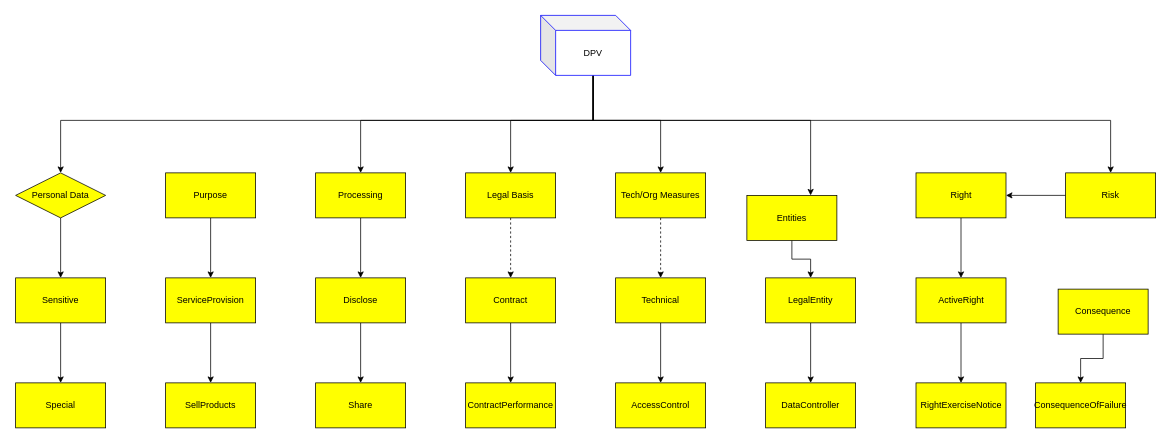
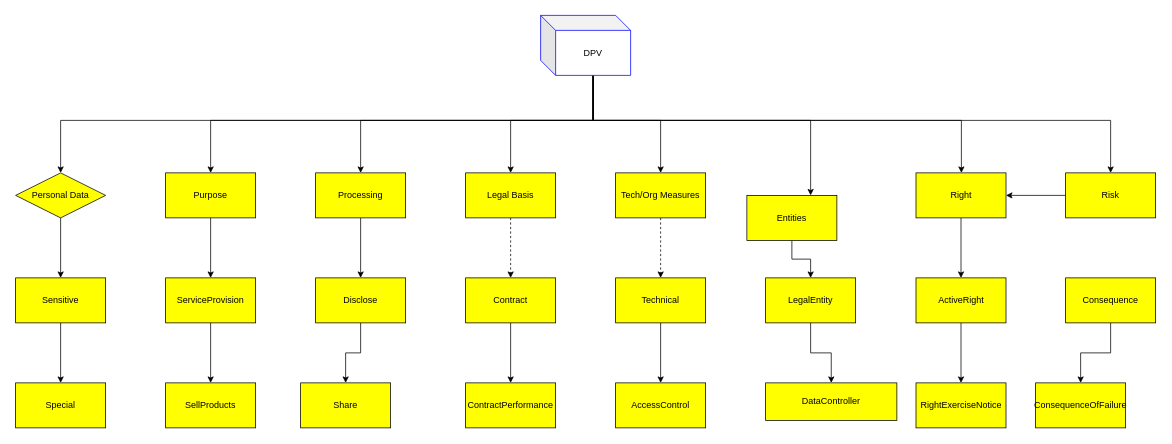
  <mxCell id="0" />
  <mxCell id="1" parent="0" />
  <mxCell id="2" value="" style="edgeStyle=orthogonalEdgeStyle;rounded=0;orthogonalLoop=1;jettySize=auto;html=1;entryX=0.5;entryY=0;entryDx=0;entryDy=0;exitX=0;exitY=0;exitDx=70;exitDy=80;exitPerimeter=0;" parent="1" source="10" target="12" edge="1"><mxGeometry relative="1" as="geometry"><mxPoint x="254" y="150" as="targetPoint" /><Array as="points"><mxPoint x="790" y="160" /><mxPoint x="80" y="160" /></Array></mxGeometry></mxCell>
+ <mxCell id="3" value="" style="edgeStyle=orthogonalEdgeStyle;rounded=0;orthogonalLoop=1;jettySize=auto;html=1;entryX=0.5;entryY=0;entryDx=0;entryDy=0;exitX=0;exitY=0;exitDx=70;exitDy=80;exitPerimeter=0;" parent="1" source="10" target="17" edge="1"><mxGeometry relative="1" as="geometry"><mxPoint x="394" y="280" as="targetPoint" /><Array as="points"><mxPoint x="790" y="160" /><mxPoint x="280" y="160" /></Array></mxGeometry></mxCell>
  <mxCell id="4" value="" style="edgeStyle=orthogonalEdgeStyle;rounded=0;orthogonalLoop=1;jettySize=auto;html=1;exitX=0;exitY=0;exitDx=70;exitDy=80;exitPerimeter=0;" parent="1" source="10" target="22" edge="1"><mxGeometry relative="1" as="geometry"><mxPoint x="730" y="120" as="sourcePoint" /><Array as="points"><mxPoint x="790" y="160" /><mxPoint x="480" y="160" /></Array></mxGeometry></mxCell>
  <mxCell id="5" value="" style="edgeStyle=orthogonalEdgeStyle;rounded=0;orthogonalLoop=1;jettySize=auto;html=1;exitX=0;exitY=0;exitDx=70;exitDy=80;exitPerimeter=0;" parent="1" source="10" target="27" edge="1"><mxGeometry relative="1" as="geometry"><Array as="points"><mxPoint x="790" y="160" /><mxPoint x="680" y="160" /></Array></mxGeometry></mxCell>
  <mxCell id="6" value="" style="edgeStyle=orthogonalEdgeStyle;rounded=0;orthogonalLoop=1;jettySize=auto;html=1;exitX=0;exitY=0;exitDx=70;exitDy=80;exitPerimeter=0;" parent="1" source="10" target="32" edge="1"><mxGeometry relative="1" as="geometry"><Array as="points"><mxPoint x="790" y="160" /><mxPoint x="880" y="160" /></Array></mxGeometry></mxCell>
  <mxCell id="7" value="" style="edgeStyle=orthogonalEdgeStyle;rounded=0;orthogonalLoop=1;jettySize=auto;html=1;" parent="1" target="37" edge="1"><mxGeometry relative="1" as="geometry"><mxPoint x="790" y="100" as="sourcePoint" /><Array as="points"><mxPoint x="790" y="160" /><mxPoint x="1080" y="160" /></Array></mxGeometry></mxCell>
+ <mxCell id="8" value="" style="edgeStyle=orthogonalEdgeStyle;rounded=0;orthogonalLoop=1;jettySize=auto;html=1;exitX=0;exitY=0;exitDx=70;exitDy=80;exitPerimeter=0;" parent="1" source="10" target="42" edge="1"><mxGeometry relative="1" as="geometry"><Array as="points"><mxPoint x="790" y="160" /><mxPoint x="1281" y="160" /></Array></mxGeometry></mxCell>
  <mxCell id="9" value="" style="edgeStyle=orthogonalEdgeStyle;rounded=0;orthogonalLoop=1;jettySize=auto;html=1;" parent="1" target="44" edge="1"><mxGeometry relative="1" as="geometry"><mxPoint x="790" y="100" as="sourcePoint" /><Array as="points"><mxPoint x="790" y="160" /><mxPoint x="1480" y="160" /></Array></mxGeometry></mxCell>
  <mxCell id="10" value="DPV" style="shape=cube;whiteSpace=wrap;html=1;boundedLbl=1;backgroundOutline=1;darkOpacity=0.05;darkOpacity2=0.1;strokeColor=#0000FF;" parent="1" vertex="1"><mxGeometry x="720" y="20" width="120" height="80" as="geometry" /></mxCell>
  <mxCell id="11" value="" style="edgeStyle=orthogonalEdgeStyle;rounded=0;orthogonalLoop=1;jettySize=auto;html=1;" parent="1" source="12" target="14" edge="1"><mxGeometry relative="1" as="geometry" /></mxCell>
  <mxCell id="12" value="Personal Data" style="rhombus;whiteSpace=wrap;html=1;fillColor=#FFFF00;" parent="1" vertex="1"><mxGeometry x="20" y="230" width="120" height="60" as="geometry" /></mxCell>
  <mxCell id="13" value="" style="edgeStyle=orthogonalEdgeStyle;rounded=0;orthogonalLoop=1;jettySize=auto;html=1;" parent="1" source="14" target="15" edge="1"><mxGeometry relative="1" as="geometry" /></mxCell>
  <mxCell id="14" value="Sensitive" style="whiteSpace=wrap;html=1;rounded=0;fillColor=#FFFF00;" parent="1" vertex="1"><mxGeometry x="20" y="370" width="120" height="60" as="geometry" /></mxCell>
  <mxCell id="15" value="Special" style="whiteSpace=wrap;html=1;rounded=0;fillColor=#FFFF00;" parent="1" vertex="1"><mxGeometry x="20" y="510" width="120" height="60" as="geometry" /></mxCell>
  <mxCell id="16" value="" style="edgeStyle=orthogonalEdgeStyle;rounded=0;orthogonalLoop=1;jettySize=auto;html=1;" parent="1" source="17" target="19" edge="1"><mxGeometry relative="1" as="geometry" /></mxCell>
  <mxCell id="17" value="Purpose" style="whiteSpace=wrap;html=1;rounded=0;fillColor=#FFFF00;" parent="1" vertex="1"><mxGeometry x="220" y="230" width="120" height="60" as="geometry" /></mxCell>
  <mxCell id="18" value="" style="edgeStyle=orthogonalEdgeStyle;rounded=0;orthogonalLoop=1;jettySize=auto;html=1;" parent="1" source="19" target="20" edge="1"><mxGeometry relative="1" as="geometry" /></mxCell>
  <mxCell id="19" value="ServiceProvision" style="whiteSpace=wrap;html=1;rounded=0;fillColor=#FFFF00;" parent="1" vertex="1"><mxGeometry x="220" y="370" width="120" height="60" as="geometry" /></mxCell>
  <mxCell id="20" value="SellProducts" style="whiteSpace=wrap;html=1;rounded=0;fillColor=#FFFF00;" parent="1" vertex="1"><mxGeometry x="220" y="510" width="120" height="60" as="geometry" /></mxCell>
  <mxCell id="21" value="" style="edgeStyle=orthogonalEdgeStyle;rounded=0;orthogonalLoop=1;jettySize=auto;html=1;" parent="1" source="22" target="24" edge="1"><mxGeometry relative="1" as="geometry" /></mxCell>
  <mxCell id="22" value="Processing" style="whiteSpace=wrap;html=1;fillColor=#FFFF00;" parent="1" vertex="1"><mxGeometry x="420" y="230" width="120" height="60" as="geometry" /></mxCell>
  <mxCell id="23" value="" style="edgeStyle=orthogonalEdgeStyle;rounded=0;orthogonalLoop=1;jettySize=auto;html=1;" parent="1" source="24" target="25" edge="1"><mxGeometry relative="1" as="geometry" /></mxCell>
  <mxCell id="24" value="Disclose" style="whiteSpace=wrap;html=1;fillColor=#FFFF00;" parent="1" vertex="1"><mxGeometry x="420" y="370" width="120" height="60" as="geometry" /></mxCell>
- <mxCell id="25" value="Share" style="whiteSpace=wrap;html=1;fillColor=#FFFF00;" parent="1" vertex="1"><mxGeometry x="420" y="510" width="120" height="60" as="geometry" /></mxCell>
+ <mxCell id="25" value="Share" style="whiteSpace=wrap;html=1;fillColor=#FFFF00;" parent="1" vertex="1"><mxGeometry x="400" y="510" width="120" height="60" as="geometry" /></mxCell>
  <mxCell id="26" value="" style="edgeStyle=orthogonalEdgeStyle;rounded=0;orthogonalLoop=1;jettySize=auto;html=1;dashed=1;" parent="1" source="27" target="29" edge="1"><mxGeometry relative="1" as="geometry" /></mxCell>
  <mxCell id="27" value="Legal Basis" style="whiteSpace=wrap;html=1;fillColor=#FFFF00;" parent="1" vertex="1"><mxGeometry x="620" y="230" width="120" height="60" as="geometry" /></mxCell>
  <mxCell id="28" value="" style="edgeStyle=orthogonalEdgeStyle;rounded=0;orthogonalLoop=1;jettySize=auto;html=1;" parent="1" source="29" target="30" edge="1"><mxGeometry relative="1" as="geometry" /></mxCell>
  <mxCell id="29" value="Contract" style="whiteSpace=wrap;html=1;fillColor=#FFFF00;" parent="1" vertex="1"><mxGeometry x="620" y="370" width="120" height="60" as="geometry" /></mxCell>
  <mxCell id="30" value="ContractPerformance" style="whiteSpace=wrap;html=1;fillColor=#FFFF00;" parent="1" vertex="1"><mxGeometry x="620" y="510" width="120" height="60" as="geometry" /></mxCell>
  <mxCell id="31" value="" style="edgeStyle=orthogonalEdgeStyle;rounded=0;orthogonalLoop=1;jettySize=auto;html=1;dashed=1;" parent="1" source="32" target="34" edge="1"><mxGeometry relative="1" as="geometry" /></mxCell>
  <mxCell id="32" value="Tech/Org Measures" style="whiteSpace=wrap;html=1;fillColor=#FFFF00;" parent="1" vertex="1"><mxGeometry x="820" y="230" width="120" height="60" as="geometry" /></mxCell>
  <mxCell id="33" value="" style="edgeStyle=orthogonalEdgeStyle;rounded=0;orthogonalLoop=1;jettySize=auto;html=1;" parent="1" source="34" target="35" edge="1"><mxGeometry relative="1" as="geometry" /></mxCell>
  <mxCell id="34" value="Technical" style="whiteSpace=wrap;html=1;fillColor=#FFFF00;" parent="1" vertex="1"><mxGeometry x="820" y="370" width="120" height="60" as="geometry" /></mxCell>
  <mxCell id="35" value="AccessControl" style="whiteSpace=wrap;html=1;fillColor=#FFFF00;" parent="1" vertex="1"><mxGeometry x="820" y="510" width="120" height="60" as="geometry" /></mxCell>
  <mxCell id="36" value="" style="edgeStyle=orthogonalEdgeStyle;rounded=0;orthogonalLoop=1;jettySize=auto;html=1;" parent="1" source="37" target="39" edge="1"><mxGeometry relative="1" as="geometry" /></mxCell>
  <mxCell id="37" value="Entities" style="whiteSpace=wrap;html=1;fillColor=#FFFF00;" parent="1" vertex="1"><mxGeometry x="995" y="260" width="120" height="60" as="geometry" /></mxCell>
  <mxCell id="38" value="" style="edgeStyle=orthogonalEdgeStyle;rounded=0;orthogonalLoop=1;jettySize=auto;html=1;" parent="1" source="39" target="40" edge="1"><mxGeometry relative="1" as="geometry" /></mxCell>
  <mxCell id="39" value="LegalEntity" style="whiteSpace=wrap;html=1;fillColor=#FFFF00;" parent="1" vertex="1"><mxGeometry x="1020" y="370" width="120" height="60" as="geometry" /></mxCell>
- <mxCell id="40" value="DataController" style="whiteSpace=wrap;html=1;fillColor=#FFFF00;" parent="1" vertex="1"><mxGeometry x="1020" y="510" width="120" height="60" as="geometry" /></mxCell>
+ <mxCell id="40" value="DataController" style="whiteSpace=wrap;html=1;fillColor=#FFFF00;" parent="1" vertex="1"><mxGeometry x="1020" y="510" width="175" height="50" as="geometry" /></mxCell>
  <mxCell id="41" value="" style="edgeStyle=orthogonalEdgeStyle;rounded=0;orthogonalLoop=1;jettySize=auto;html=1;" parent="1" source="42" target="46" edge="1"><mxGeometry relative="1" as="geometry" /></mxCell>
  <mxCell id="42" value="Right" style="whiteSpace=wrap;html=1;fillColor=#FFFF00;" parent="1" vertex="1"><mxGeometry x="1220.5" y="230" width="120" height="60" as="geometry" /></mxCell>
  <mxCell id="43" value="" style="edgeStyle=orthogonalEdgeStyle;rounded=0;orthogonalLoop=1;jettySize=auto;html=1;" parent="1" source="44" target="42" edge="1"><mxGeometry relative="1" as="geometry" /></mxCell>
  <mxCell id="44" value="Risk" style="whiteSpace=wrap;html=1;fillColor=#FFFF00;" parent="1" vertex="1"><mxGeometry x="1420" y="230" width="120" height="60" as="geometry" /></mxCell>
  <mxCell id="45" value="" style="edgeStyle=orthogonalEdgeStyle;rounded=0;orthogonalLoop=1;jettySize=auto;html=1;" parent="1" source="46" target="47" edge="1"><mxGeometry relative="1" as="geometry" /></mxCell>
  <mxCell id="46" value="ActiveRight" style="whiteSpace=wrap;html=1;fillColor=#FFFF00;" parent="1" vertex="1"><mxGeometry x="1220.5" y="370" width="120" height="60" as="geometry" /></mxCell>
  <mxCell id="47" value="RightExerciseNotice" style="whiteSpace=wrap;html=1;fillColor=#FFFF00;" parent="1" vertex="1"><mxGeometry x="1220.5" y="510" width="120" height="60" as="geometry" /></mxCell>
  <mxCell id="48" value="" style="edgeStyle=orthogonalEdgeStyle;rounded=0;orthogonalLoop=1;jettySize=auto;html=1;" parent="1" source="49" target="50" edge="1"><mxGeometry relative="1" as="geometry" /></mxCell>
- <mxCell id="49" value="Consequence" style="whiteSpace=wrap;html=1;fillColor=#FFFF00;" parent="1" vertex="1"><mxGeometry x="1410" y="385" width="120" height="60" as="geometry" /></mxCell>
+ <mxCell id="49" value="Consequence" style="whiteSpace=wrap;html=1;fillColor=#FFFF00;" parent="1" vertex="1"><mxGeometry x="1420" y="370" width="120" height="60" as="geometry" /></mxCell>
  <mxCell id="50" value="ConsequenceOfFailure" style="whiteSpace=wrap;html=1;fillColor=#FFFF00;" parent="1" vertex="1"><mxGeometry x="1380" y="510" width="120" height="60" as="geometry" /></mxCell>
